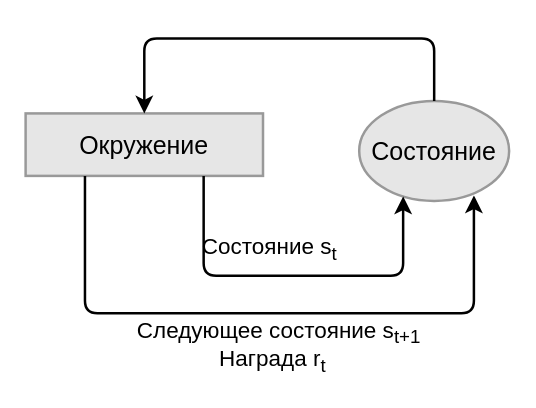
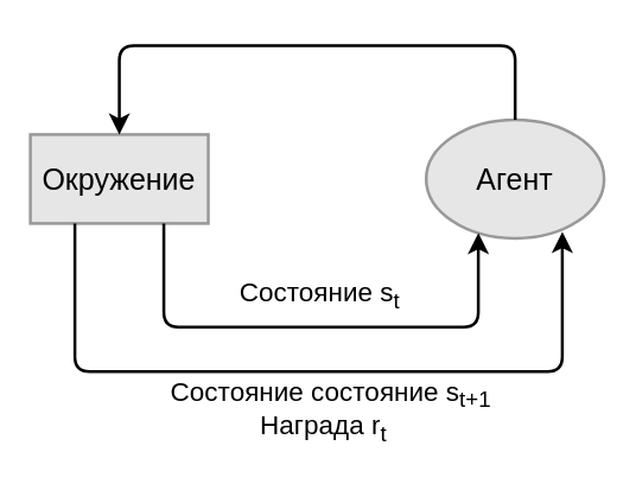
  <mxCell id="0" />
  <mxCell id="1" parent="0" />
- <mxCell id="2" value="&lt;font style=&quot;font-weight: normal ; font-size: 20px&quot;&gt;Окружение&lt;/font&gt;" style="rounded=0;whiteSpace=wrap;html=1;strokeWidth=2;fontStyle=1;fillColor=#E6E6E6;strokeColor=#999999;" parent="1" vertex="1"><mxGeometry x="20" y="90" width="190" height="50" as="geometry" /></mxCell>
- <mxCell id="3" value="&lt;font style=&quot;font-weight: normal ; font-size: 20px&quot;&gt;Состояние&lt;/font&gt;" style="ellipse;whiteSpace=wrap;html=1;strokeWidth=2;fontStyle=1;fillColor=#E6E6E6;strokeColor=#999999;" parent="1" vertex="1"><mxGeometry x="287" y="80" width="120" height="80" as="geometry" /></mxCell>
+ <mxCell id="2" value="&lt;font style=&quot;font-weight: normal ; font-size: 20px&quot;&gt;Окружение&lt;/font&gt;" style="rounded=0;whiteSpace=wrap;html=1;strokeWidth=2;fontStyle=1;fillColor=#E6E6E6;strokeColor=#999999;" parent="1" vertex="1"><mxGeometry x="20" y="90" width="120" height="60" as="geometry" /></mxCell>
+ <mxCell id="3" value="&lt;font style=&quot;font-weight: normal ; font-size: 20px&quot;&gt;Агент&lt;/font&gt;" style="ellipse;whiteSpace=wrap;html=1;strokeWidth=2;fontStyle=1;fillColor=#E6E6E6;strokeColor=#999999;" parent="1" vertex="1"><mxGeometry x="287" y="80" width="120" height="80" as="geometry" /></mxCell>
  <mxCell id="4" value="&lt;font style=&quot;font-size: 18px&quot;&gt;Состояние s&lt;sub&gt;t&lt;/sub&gt;&lt;/font&gt;" style="text;html=1;strokeColor=none;fillColor=none;align=center;verticalAlign=middle;whiteSpace=wrap;rounded=0;" parent="1" vertex="1"><mxGeometry x="146" y="184" width="139" height="30" as="geometry" /></mxCell>
- <mxCell id="5" value="&lt;font style=&quot;font-size: 18px&quot;&gt;Следующее состояние s&lt;sub&gt;t+1&lt;/sub&gt;&lt;/font&gt;" style="text;html=1;strokeColor=none;fillColor=none;align=center;verticalAlign=middle;whiteSpace=wrap;rounded=0;" parent="1" vertex="1"><mxGeometry x="89" y="251" width="268" height="30" as="geometry" /></mxCell>
+ <mxCell id="5" value="&lt;font style=&quot;font-size: 18px&quot;&gt;Состояние состояние s&lt;sub&gt;t+1&lt;/sub&gt;&lt;/font&gt;" style="text;html=1;strokeColor=none;fillColor=none;align=center;verticalAlign=middle;whiteSpace=wrap;rounded=0;" parent="1" vertex="1"><mxGeometry x="89" y="251" width="268" height="30" as="geometry" /></mxCell>
  <mxCell id="6" value="&lt;font style=&quot;font-size: 18px&quot;&gt;Награда r&lt;sub&gt;t&lt;/sub&gt;&lt;/font&gt;" style="text;html=1;strokeColor=none;fillColor=none;align=center;verticalAlign=middle;whiteSpace=wrap;rounded=0;" parent="1" vertex="1"><mxGeometry x="168" y="274" width="100" height="30" as="geometry" /></mxCell>
  <mxCell id="7" value="" style="edgeStyle=elbowEdgeStyle;elbow=horizontal;endArrow=classic;html=1;fontColor=#000000;strokeWidth=2;exitX=0.5;exitY=0;exitDx=0;exitDy=0;entryX=0.5;entryY=0;entryDx=0;entryDy=0;endSize=8;" edge="1" parent="1" source="3" target="2"><mxGeometry width="50" height="50" relative="1" as="geometry"><mxPoint x="240" y="110" as="sourcePoint" /><mxPoint x="90" y="60" as="targetPoint" /><Array as="points"><mxPoint x="120" y="30" /><mxPoint x="342" y="20" /></Array></mxGeometry></mxCell>
  <mxCell id="8" value="" style="edgeStyle=elbowEdgeStyle;elbow=horizontal;endArrow=classic;html=1;fontColor=#000000;strokeWidth=2;exitX=0.75;exitY=1;exitDx=0;exitDy=0;entryX=0.293;entryY=0.955;entryDx=0;entryDy=0;endSize=8;entryPerimeter=0;" edge="1" parent="1" source="2" target="3"><mxGeometry width="50" height="50" relative="1" as="geometry"><mxPoint x="352" y="90" as="sourcePoint" /><mxPoint x="90" y="100" as="targetPoint" /><Array as="points"><mxPoint x="240" y="220" /><mxPoint x="352" y="30" /></Array></mxGeometry></mxCell>
  <mxCell id="9" value="" style="edgeStyle=elbowEdgeStyle;elbow=horizontal;endArrow=classic;html=1;fontColor=#000000;strokeWidth=2;exitX=0.25;exitY=1;exitDx=0;exitDy=0;entryX=0.765;entryY=0.945;entryDx=0;entryDy=0;endSize=8;entryPerimeter=0;" edge="1" parent="1" source="2" target="3"><mxGeometry width="50" height="50" relative="1" as="geometry"><mxPoint x="362" y="100" as="sourcePoint" /><mxPoint x="100" y="110" as="targetPoint" /><Array as="points"><mxPoint x="240" y="250" /><mxPoint x="362" y="40" /></Array></mxGeometry></mxCell>
